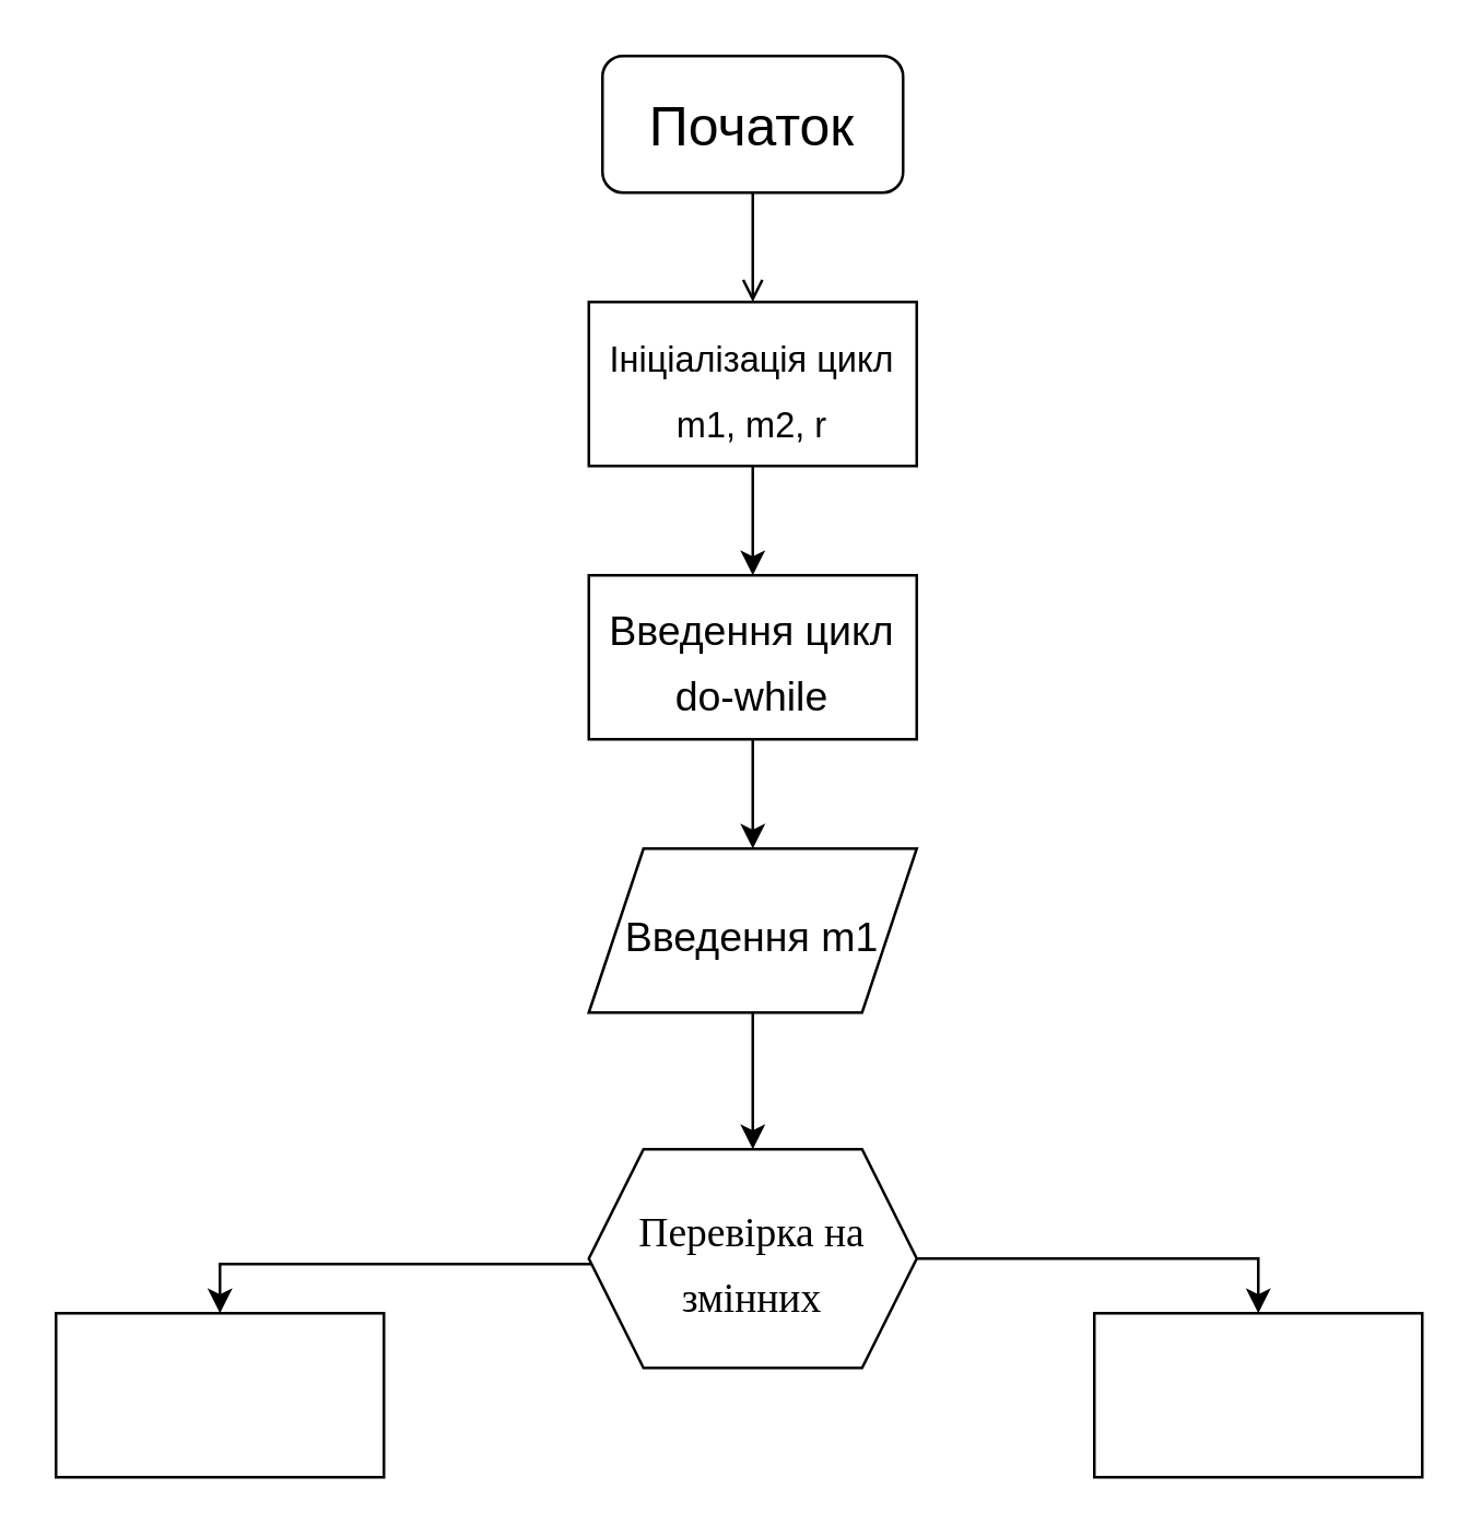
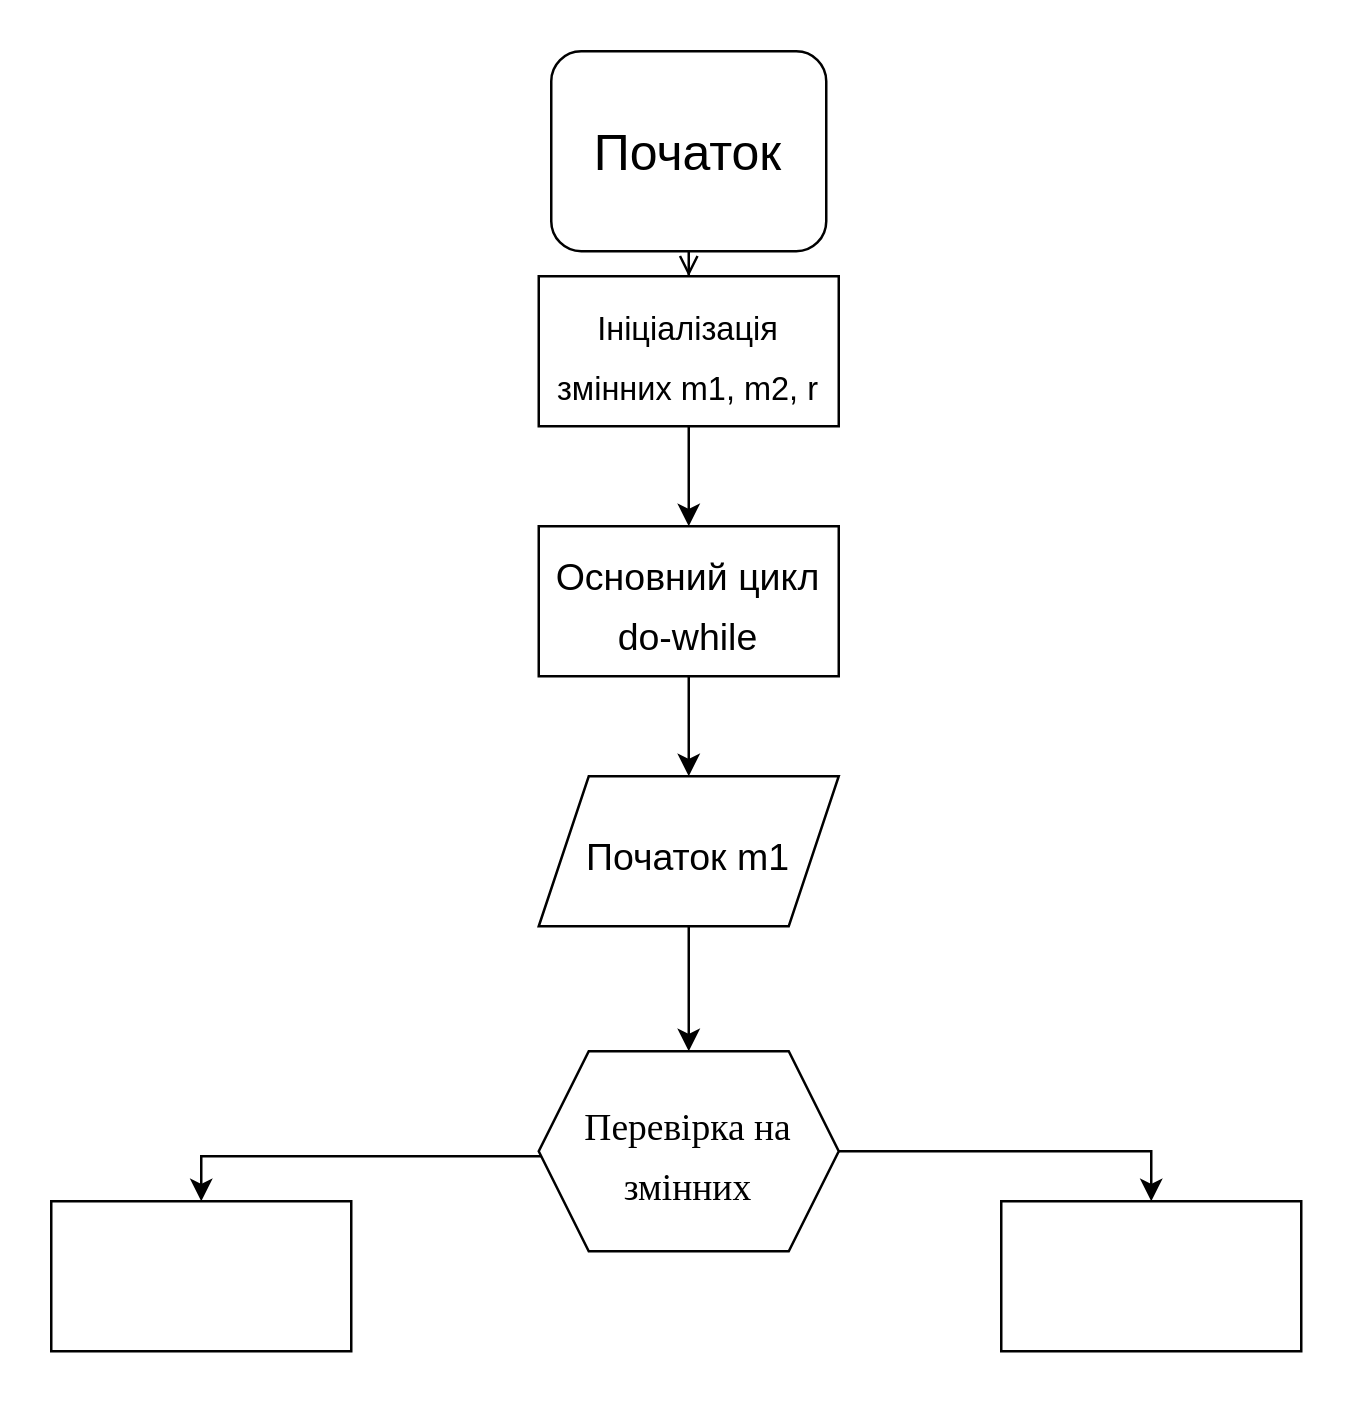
  <mxCell id="0" />
  <mxCell id="1" parent="0" />
  <mxCell id="2" style="edgeStyle=orthogonalEdgeStyle;rounded=0;hachureGap=4;orthogonalLoop=1;jettySize=auto;html=1;fontFamily=Architects Daughter;fontSource=https%3A%2F%2Ffonts.googleapis.com%2Fcss%3Ffamily%3DArchitects%2BDaughter;fontSize=16;endArrow=open;" edge="1" parent="1" source="3" target="5"><mxGeometry relative="1" as="geometry" /></mxCell>
- <mxCell id="3" value="&lt;font face=&quot;Helvetica&quot;&gt;Початок&lt;/font&gt;" style="rounded=1;whiteSpace=wrap;html=1;hachureGap=4;fontFamily=Architects Daughter;fontSource=https%3A%2F%2Ffonts.googleapis.com%2Fcss%3Ffamily%3DArchitects%2BDaughter;fontSize=20;" vertex="1" parent="1"><mxGeometry x="220" y="20" width="110" height="50" as="geometry" /></mxCell>
+ <mxCell id="3" value="&lt;font face=&quot;Helvetica&quot;&gt;Початок&lt;/font&gt;" style="rounded=1;whiteSpace=wrap;html=1;hachureGap=4;fontFamily=Architects Daughter;fontSource=https%3A%2F%2Ffonts.googleapis.com%2Fcss%3Ffamily%3DArchitects%2BDaughter;fontSize=20;" vertex="1" parent="1"><mxGeometry x="220" y="20" width="110" height="80" as="geometry" /></mxCell>
  <mxCell id="4" style="edgeStyle=orthogonalEdgeStyle;rounded=0;hachureGap=4;orthogonalLoop=1;jettySize=auto;html=1;fontFamily=Architects Daughter;fontSource=https%3A%2F%2Ffonts.googleapis.com%2Fcss%3Ffamily%3DArchitects%2BDaughter;fontSize=16;" edge="1" parent="1" source="5" target="7"><mxGeometry relative="1" as="geometry" /></mxCell>
- <mxCell id="5" value="&lt;font style=&quot;font-size: 13px;&quot; face=&quot;Helvetica&quot;&gt;Ініціалізація цикл m1, m2, r&lt;/font&gt;" style="rounded=0;whiteSpace=wrap;html=1;hachureGap=4;fontFamily=Architects Daughter;fontSource=https%3A%2F%2Ffonts.googleapis.com%2Fcss%3Ffamily%3DArchitects%2BDaughter;fontSize=20;" vertex="1" parent="1"><mxGeometry x="215" y="110" width="120" height="60" as="geometry" /></mxCell>
+ <mxCell id="5" value="&lt;font style=&quot;font-size: 13px;&quot; face=&quot;Helvetica&quot;&gt;Ініціалізація змінних m1, m2, r&lt;/font&gt;" style="rounded=0;whiteSpace=wrap;html=1;hachureGap=4;fontFamily=Architects Daughter;fontSource=https%3A%2F%2Ffonts.googleapis.com%2Fcss%3Ffamily%3DArchitects%2BDaughter;fontSize=20;" vertex="1" parent="1"><mxGeometry x="215" y="110" width="120" height="60" as="geometry" /></mxCell>
  <mxCell id="6" style="edgeStyle=orthogonalEdgeStyle;rounded=0;hachureGap=4;orthogonalLoop=1;jettySize=auto;html=1;fontFamily=Architects Daughter;fontSource=https%3A%2F%2Ffonts.googleapis.com%2Fcss%3Ffamily%3DArchitects%2BDaughter;fontSize=16;" edge="1" parent="1" source="7" target="9"><mxGeometry relative="1" as="geometry" /></mxCell>
- <mxCell id="7" value="&lt;font face=&quot;Helvetica&quot; style=&quot;font-size: 15px;&quot;&gt;Введення цикл do-while&lt;/font&gt;" style="rounded=0;whiteSpace=wrap;html=1;hachureGap=4;fontFamily=Architects Daughter;fontSource=https%3A%2F%2Ffonts.googleapis.com%2Fcss%3Ffamily%3DArchitects%2BDaughter;fontSize=20;" vertex="1" parent="1"><mxGeometry x="215" y="210" width="120" height="60" as="geometry" /></mxCell>
+ <mxCell id="7" value="&lt;font face=&quot;Helvetica&quot; style=&quot;font-size: 15px;&quot;&gt;Основний цикл do-while&lt;/font&gt;" style="rounded=0;whiteSpace=wrap;html=1;hachureGap=4;fontFamily=Architects Daughter;fontSource=https%3A%2F%2Ffonts.googleapis.com%2Fcss%3Ffamily%3DArchitects%2BDaughter;fontSize=20;" vertex="1" parent="1"><mxGeometry x="215" y="210" width="120" height="60" as="geometry" /></mxCell>
  <mxCell id="8" style="edgeStyle=orthogonalEdgeStyle;rounded=0;hachureGap=4;orthogonalLoop=1;jettySize=auto;html=1;fontFamily=Architects Daughter;fontSource=https%3A%2F%2Ffonts.googleapis.com%2Fcss%3Ffamily%3DArchitects%2BDaughter;fontSize=16;" edge="1" parent="1" source="9" target="12"><mxGeometry relative="1" as="geometry" /></mxCell>
- <mxCell id="9" value="&lt;font face=&quot;Helvetica&quot; style=&quot;font-size: 15px;&quot;&gt;Введення m1&lt;/font&gt;" style="shape=parallelogram;perimeter=parallelogramPerimeter;whiteSpace=wrap;html=1;fixedSize=1;hachureGap=4;fontFamily=Architects Daughter;fontSource=https%3A%2F%2Ffonts.googleapis.com%2Fcss%3Ffamily%3DArchitects%2BDaughter;fontSize=20;" vertex="1" parent="1"><mxGeometry x="215" y="310" width="120" height="60" as="geometry" /></mxCell>
+ <mxCell id="9" value="&lt;font face=&quot;Helvetica&quot; style=&quot;font-size: 15px;&quot;&gt;Початок m1&lt;/font&gt;" style="shape=parallelogram;perimeter=parallelogramPerimeter;whiteSpace=wrap;html=1;fixedSize=1;hachureGap=4;fontFamily=Architects Daughter;fontSource=https%3A%2F%2Ffonts.googleapis.com%2Fcss%3Ffamily%3DArchitects%2BDaughter;fontSize=20;" vertex="1" parent="1"><mxGeometry x="215" y="310" width="120" height="60" as="geometry" /></mxCell>
  <mxCell id="10" style="edgeStyle=orthogonalEdgeStyle;rounded=0;hachureGap=4;orthogonalLoop=1;jettySize=auto;html=1;entryX=0.45;entryY=-0.033;entryDx=0;entryDy=0;fontFamily=Architects Daughter;fontSource=https%3A%2F%2Ffonts.googleapis.com%2Fcss%3Ffamily%3DArchitects%2BDaughter;fontSize=16;entryPerimeter=0;" edge="1" parent="1"><mxGeometry relative="1" as="geometry"><mxPoint x="231" y="461.98" as="sourcePoint" /><mxPoint x="80" y="480" as="targetPoint" /><Array as="points"><mxPoint x="80" y="461.98" /></Array></mxGeometry></mxCell>
  <mxCell id="11" style="edgeStyle=orthogonalEdgeStyle;rounded=0;hachureGap=4;orthogonalLoop=1;jettySize=auto;html=1;entryX=0.5;entryY=0;entryDx=0;entryDy=0;fontFamily=Architects Daughter;fontSource=https%3A%2F%2Ffonts.googleapis.com%2Fcss%3Ffamily%3DArchitects%2BDaughter;fontSize=16;" edge="1" parent="1" source="12" target="13"><mxGeometry relative="1" as="geometry" /></mxCell>
  <mxCell id="12" value="&lt;font style=&quot;font-size: 15px;&quot;&gt;Перевірка на змінних&lt;/font&gt;" style="shape=hexagon;perimeter=hexagonPerimeter2;whiteSpace=wrap;html=1;fixedSize=1;hachureGap=4;fontFamily=Architects Daughter;fontSource=https%3A%2F%2Ffonts.googleapis.com%2Fcss%3Ffamily%3DArchitects%2BDaughter;fontSize=20;" vertex="1" parent="1"><mxGeometry x="215" y="420" width="120" height="80" as="geometry" /></mxCell>
  <mxCell id="13" value="" style="rounded=0;whiteSpace=wrap;html=1;hachureGap=4;fontFamily=Architects Daughter;fontSource=https%3A%2F%2Ffonts.googleapis.com%2Fcss%3Ffamily%3DArchitects%2BDaughter;fontSize=20;" vertex="1" parent="1"><mxGeometry x="400" y="480" width="120" height="60" as="geometry" /></mxCell>
  <mxCell id="14" value="" style="rounded=0;whiteSpace=wrap;html=1;hachureGap=4;fontFamily=Architects Daughter;fontSource=https%3A%2F%2Ffonts.googleapis.com%2Fcss%3Ffamily%3DArchitects%2BDaughter;fontSize=20;" vertex="1" parent="1"><mxGeometry x="20" y="480" width="120" height="60" as="geometry" /></mxCell>
